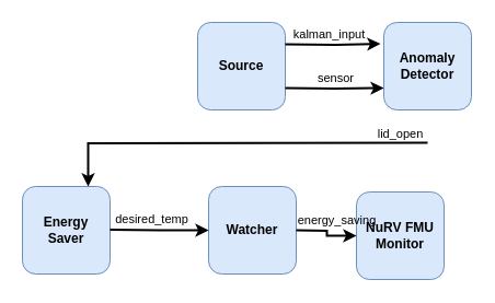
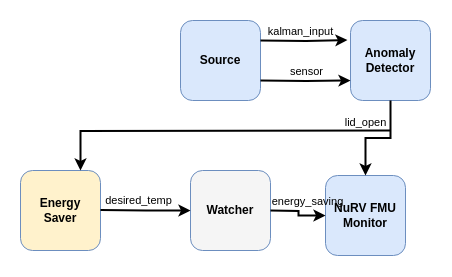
  <mxCell id="0" />
  <mxCell id="1" parent="0" />
  <mxCell id="2" value="Source" style="rounded=1;whiteSpace=wrap;html=1;fillColor=#dae8fc;strokeColor=#6c8ebf;fontStyle=1" parent="1" vertex="1"><mxGeometry x="180" y="20" width="80" height="80" as="geometry" /></mxCell>
  <mxCell id="3" value="Anomaly&lt;br&gt;Detector" style="rounded=1;whiteSpace=wrap;html=1;fillColor=#dae8fc;strokeColor=#6c8ebf;fontStyle=1" parent="1" vertex="1"><mxGeometry x="350" y="20" width="80" height="80" as="geometry" /></mxCell>
  <mxCell id="4" style="edgeStyle=orthogonalEdgeStyle;rounded=0;orthogonalLoop=1;jettySize=auto;html=1;exitX=0.997;exitY=0.169;exitDx=0;exitDy=0;exitPerimeter=0;strokeWidth=2;entryX=-0.038;entryY=0.245;entryDx=0;entryDy=0;entryPerimeter=0;" parent="1" target="3" edge="1"><mxGeometry relative="1" as="geometry"><mxPoint x="260" y="40" as="sourcePoint" /><mxPoint x="340" y="40" as="targetPoint" /></mxGeometry></mxCell>
  <mxCell id="5" value="kalman_input" style="edgeLabel;html=1;align=center;verticalAlign=middle;resizable=0;points=[];" parent="4" vertex="1" connectable="0"><mxGeometry x="-0.371" y="1" relative="1" as="geometry"><mxPoint x="11" y="-9" as="offset" /></mxGeometry></mxCell>
  <mxCell id="6" style="edgeStyle=orthogonalEdgeStyle;rounded=0;orthogonalLoop=1;jettySize=auto;html=1;exitX=1;exitY=0.5;exitDx=0;exitDy=0;strokeWidth=2;entryX=0;entryY=0.75;entryDx=0;entryDy=0;" parent="1" target="3" edge="1"><mxGeometry relative="1" as="geometry"><mxPoint x="260" y="80" as="sourcePoint" /><mxPoint x="340" y="80" as="targetPoint" /></mxGeometry></mxCell>
  <mxCell id="7" value="sensor" style="edgeLabel;html=1;align=center;verticalAlign=middle;resizable=0;points=[];" parent="6" vertex="1" connectable="0"><mxGeometry x="-0.216" relative="1" as="geometry"><mxPoint x="11" y="-10" as="offset" /></mxGeometry></mxCell>
- <mxCell id="8" value="Energy&lt;br&gt;Saver" style="rounded=1;whiteSpace=wrap;html=1;fillColor=#dae8fc;strokeColor=#6c8ebf;fontStyle=1" parent="1" vertex="1"><mxGeometry x="20" y="170" width="80" height="80" as="geometry" /></mxCell>
- <mxCell id="9" value="Watcher" style="rounded=1;whiteSpace=wrap;html=1;fillColor=#dae8fc;strokeColor=#6c8ebf;fontStyle=1" parent="1" vertex="1"><mxGeometry x="190" y="170" width="80" height="80" as="geometry" /></mxCell>
+ <mxCell id="8" value="Energy&lt;br&gt;Saver" style="rounded=1;whiteSpace=wrap;html=1;fillColor=#fff2cc;strokeColor=#6c8ebf;fontStyle=1;" parent="1" vertex="1"><mxGeometry x="20" y="170" width="80" height="80" as="geometry" /></mxCell>
+ <mxCell id="9" value="Watcher" style="rounded=1;whiteSpace=wrap;html=1;fillColor=#f5f5f5;strokeColor=#6c8ebf;fontStyle=1;" parent="1" vertex="1"><mxGeometry x="190" y="170" width="80" height="80" as="geometry" /></mxCell>
  <mxCell id="10" value="NuRV FMU&lt;br&gt;Monitor" style="rounded=1;whiteSpace=wrap;html=1;fillColor=#dae8fc;strokeColor=#6c8ebf;fontStyle=1" parent="1" vertex="1"><mxGeometry x="325" y="175" width="80" height="80" as="geometry" /></mxCell>
+ <mxCell id="11" style="edgeStyle=orthogonalEdgeStyle;rounded=0;orthogonalLoop=1;jettySize=auto;html=1;strokeWidth=2;entryX=0.5;entryY=0;entryDx=0;entryDy=0;exitX=0.5;exitY=1;exitDx=0;exitDy=0;" parent="1" source="3" target="10" edge="1"><mxGeometry relative="1" as="geometry"><mxPoint x="380" y="100" as="sourcePoint" /><mxPoint x="350" y="90" as="targetPoint" /></mxGeometry></mxCell>
  <mxCell id="12" style="edgeStyle=orthogonalEdgeStyle;rounded=0;orthogonalLoop=1;jettySize=auto;html=1;exitX=1;exitY=0.75;exitDx=0;exitDy=0;strokeWidth=2;entryX=0;entryY=0.5;entryDx=0;entryDy=0;" parent="1" target="9" edge="1"><mxGeometry relative="1" as="geometry"><mxPoint x="100" y="209.58" as="sourcePoint" /><mxPoint x="180" y="210" as="targetPoint" /></mxGeometry></mxCell>
  <mxCell id="13" value="desired_temp" style="edgeLabel;html=1;align=center;verticalAlign=middle;resizable=0;points=[];labelBackgroundColor=none;" parent="12" vertex="1" connectable="0"><mxGeometry x="-0.213" y="1" relative="1" as="geometry"><mxPoint x="2" y="-9" as="offset" /></mxGeometry></mxCell>
  <mxCell id="14" style="edgeStyle=orthogonalEdgeStyle;rounded=0;orthogonalLoop=1;jettySize=auto;html=1;strokeWidth=2;entryX=0;entryY=0.5;entryDx=0;entryDy=0;" parent="1" target="10" edge="1"><mxGeometry relative="1" as="geometry"><mxPoint x="270" y="210" as="sourcePoint" /><mxPoint x="340" y="209.96" as="targetPoint" /></mxGeometry></mxCell>
  <mxCell id="15" value="&lt;font style=&quot;font-size: 11px;&quot;&gt;lid_open&lt;/font&gt;" style="text;html=1;align=center;verticalAlign=middle;resizable=0;points=[];autosize=1;strokeColor=none;fillColor=none;" parent="1" vertex="1"><mxGeometry x="330" y="107" width="70" height="30" as="geometry" /></mxCell>
  <mxCell id="16" value="energy_saving" style="edgeLabel;html=1;align=center;verticalAlign=middle;resizable=0;points=[];labelBackgroundColor=none;" parent="1" vertex="1" connectable="0"><mxGeometry x="306.997" y="200.004" as="geometry" /></mxCell>
  <mxCell id="17" style="edgeStyle=orthogonalEdgeStyle;rounded=0;orthogonalLoop=1;jettySize=auto;html=1;strokeWidth=2;entryX=0.75;entryY=0;entryDx=0;entryDy=0;" parent="1" target="8" edge="1"><mxGeometry relative="1" as="geometry"><mxPoint x="390" y="130" as="sourcePoint" /><mxPoint x="400" y="180" as="targetPoint" /></mxGeometry></mxCell>
